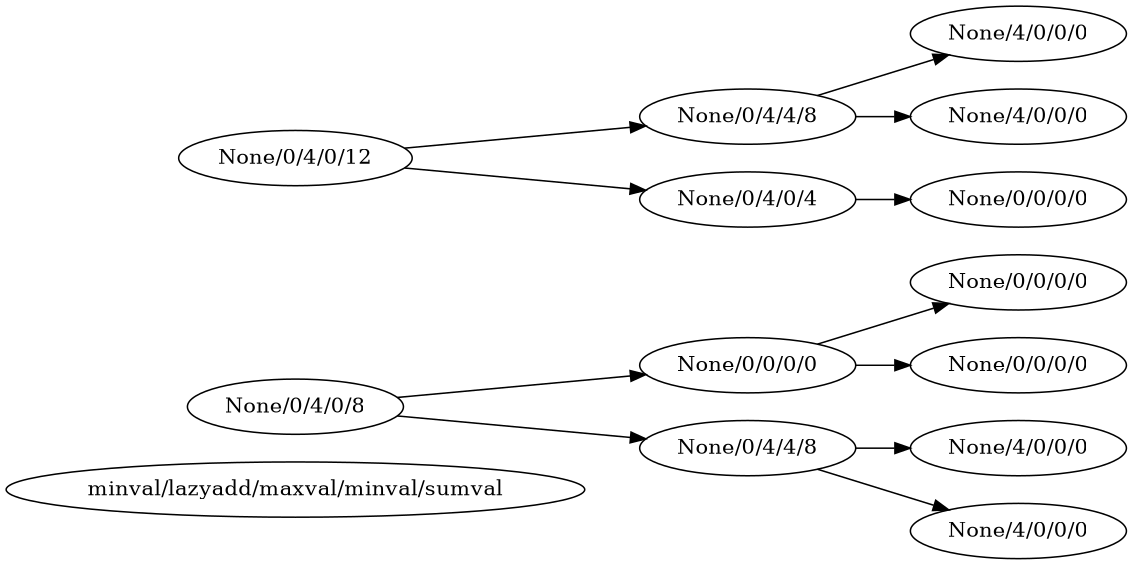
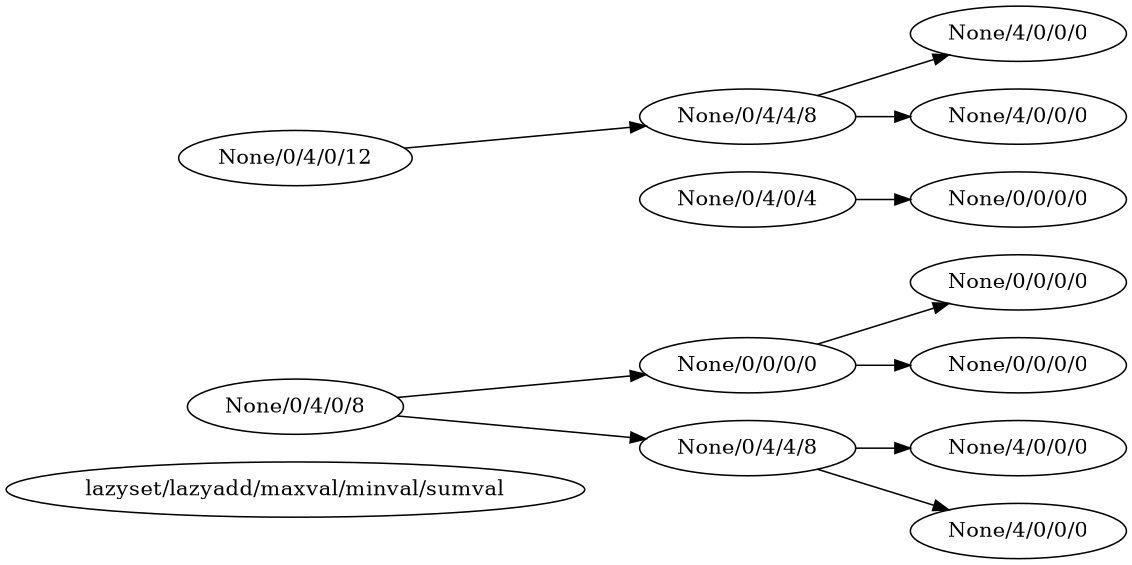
  digraph {
    rankdir=LR
-   n1 [label="minval/lazyadd/maxval/minval/sumval"]
+   n1 [label="lazyset/lazyadd/maxval/minval/sumval"]
    n2 [label="None/0/4/0/8"]
    n3 [label="None/0/0/0/0"]
    n4 [label="None/0/4/4/8"]
    n5 [label="None/0/4/0/12"]
    n6 [label="None/0/4/4/8"]
    n7 [label="None/0/4/0/4"]
    n8 [label="None/0/0/0/0"]
    n9 [label="None/0/0/0/0"]
    n10 [label="None/4/0/0/0"]
    n11 [label="None/4/0/0/0"]
    n12 [label="None/4/0/0/0"]
    n13 [label="None/4/0/0/0"]
    n14 [label="None/0/0/0/0"]
    n2 -> n3
    n2 -> n4
    n3 -> n8
    n3 -> n9
    n4 -> n10
    n4 -> n11
    n5 -> n6
-   n5 -> n7
    n6 -> n12
    n6 -> n13
    n7 -> n14
  }
